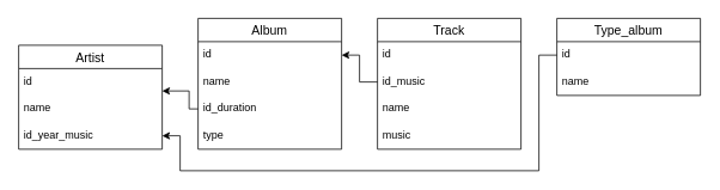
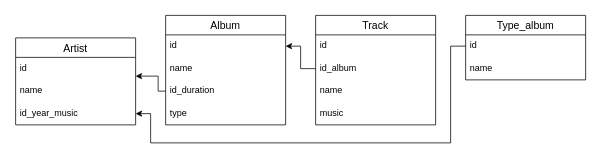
  <mxCell id="0" />
  <mxCell id="1" parent="0" />
  <mxCell id="2" value="Artist" style="swimlane;fontStyle=0;childLayout=stackLayout;horizontal=1;startSize=26;horizontalStack=0;resizeParent=1;resizeParentMax=0;resizeLast=0;collapsible=1;marginBottom=0;align=center;fontSize=14;" vertex="1" parent="1"><mxGeometry x="20" y="50" width="160" height="116" as="geometry" /></mxCell>
  <mxCell id="3" value="id" style="text;strokeColor=none;fillColor=none;spacingLeft=4;spacingRight=4;overflow=hidden;rotatable=0;points=[[0,0.5],[1,0.5]];portConstraint=eastwest;fontSize=12;" vertex="1" parent="2"><mxGeometry y="26" width="160" height="30" as="geometry" /></mxCell>
  <mxCell id="4" value="name" style="text;strokeColor=none;fillColor=none;spacingLeft=4;spacingRight=4;overflow=hidden;rotatable=0;points=[[0,0.5],[1,0.5]];portConstraint=eastwest;fontSize=12;" vertex="1" parent="2"><mxGeometry y="56" width="160" height="30" as="geometry" /></mxCell>
  <mxCell id="5" value="id_year_music" style="text;strokeColor=none;fillColor=none;spacingLeft=4;spacingRight=4;overflow=hidden;rotatable=0;points=[[0,0.5],[1,0.5]];portConstraint=eastwest;fontSize=12;" vertex="1" parent="2"><mxGeometry y="86" width="160" height="30" as="geometry" /></mxCell>
  <mxCell id="6" value="Album" style="swimlane;fontStyle=0;childLayout=stackLayout;horizontal=1;startSize=26;horizontalStack=0;resizeParent=1;resizeParentMax=0;resizeLast=0;collapsible=1;marginBottom=0;align=center;fontSize=14;" vertex="1" parent="1"><mxGeometry x="220" y="20" width="160" height="146" as="geometry" /></mxCell>
  <mxCell id="7" value="id" style="text;strokeColor=none;fillColor=none;spacingLeft=4;spacingRight=4;overflow=hidden;rotatable=0;points=[[0,0.5],[1,0.5]];portConstraint=eastwest;fontSize=12;" vertex="1" parent="6"><mxGeometry y="26" width="160" height="30" as="geometry" /></mxCell>
  <mxCell id="8" value="name" style="text;strokeColor=none;fillColor=none;spacingLeft=4;spacingRight=4;overflow=hidden;rotatable=0;points=[[0,0.5],[1,0.5]];portConstraint=eastwest;fontSize=12;" vertex="1" parent="6"><mxGeometry y="56" width="160" height="30" as="geometry" /></mxCell>
  <mxCell id="9" value="id_duration" style="text;strokeColor=none;fillColor=none;spacingLeft=4;spacingRight=4;overflow=hidden;rotatable=0;points=[[0,0.5],[1,0.5]];portConstraint=eastwest;fontSize=12;" vertex="1" parent="6"><mxGeometry y="86" width="160" height="30" as="geometry" /></mxCell>
  <mxCell id="10" value="type" style="text;strokeColor=none;fillColor=none;spacingLeft=4;spacingRight=4;overflow=hidden;rotatable=0;points=[[0,0.5],[1,0.5]];portConstraint=eastwest;fontSize=12;" vertex="1" parent="6"><mxGeometry y="116" width="160" height="30" as="geometry" /></mxCell>
  <mxCell id="11" value="Track" style="swimlane;fontStyle=0;childLayout=stackLayout;horizontal=1;startSize=26;horizontalStack=0;resizeParent=1;resizeParentMax=0;resizeLast=0;collapsible=1;marginBottom=0;align=center;fontSize=14;" vertex="1" parent="1"><mxGeometry x="420" y="20" width="160" height="146" as="geometry" /></mxCell>
  <mxCell id="12" value="id" style="text;strokeColor=none;fillColor=none;spacingLeft=4;spacingRight=4;overflow=hidden;rotatable=0;points=[[0,0.5],[1,0.5]];portConstraint=eastwest;fontSize=12;" vertex="1" parent="11"><mxGeometry y="26" width="160" height="30" as="geometry" /></mxCell>
- <mxCell id="13" value="id_music" style="text;strokeColor=none;fillColor=none;spacingLeft=4;spacingRight=4;overflow=hidden;rotatable=0;points=[[0,0.5],[1,0.5]];portConstraint=eastwest;fontSize=12;" vertex="1" parent="11"><mxGeometry y="56" width="160" height="30" as="geometry" /></mxCell>
+ <mxCell id="13" value="id_album" style="text;strokeColor=none;fillColor=none;spacingLeft=4;spacingRight=4;overflow=hidden;rotatable=0;points=[[0,0.5],[1,0.5]];portConstraint=eastwest;fontSize=12;" vertex="1" parent="11"><mxGeometry y="56" width="160" height="30" as="geometry" /></mxCell>
  <mxCell id="14" value="name" style="text;strokeColor=none;fillColor=none;spacingLeft=4;spacingRight=4;overflow=hidden;rotatable=0;points=[[0,0.5],[1,0.5]];portConstraint=eastwest;fontSize=12;" vertex="1" parent="11"><mxGeometry y="86" width="160" height="30" as="geometry" /></mxCell>
  <mxCell id="15" value="music" style="text;strokeColor=none;fillColor=none;spacingLeft=4;spacingRight=4;overflow=hidden;rotatable=0;points=[[0,0.5],[1,0.5]];portConstraint=eastwest;fontSize=12;" vertex="1" parent="11"><mxGeometry y="116" width="160" height="30" as="geometry" /></mxCell>
  <mxCell id="16" value="Type_album" style="swimlane;fontStyle=0;childLayout=stackLayout;horizontal=1;startSize=26;horizontalStack=0;resizeParent=1;resizeParentMax=0;resizeLast=0;collapsible=1;marginBottom=0;align=center;fontSize=14;" vertex="1" parent="1"><mxGeometry x="620" y="20" width="160" height="86" as="geometry" /></mxCell>
  <mxCell id="17" value="id" style="text;strokeColor=none;fillColor=none;spacingLeft=4;spacingRight=4;overflow=hidden;rotatable=0;points=[[0,0.5],[1,0.5]];portConstraint=eastwest;fontSize=12;" vertex="1" parent="16"><mxGeometry y="26" width="160" height="30" as="geometry" /></mxCell>
  <mxCell id="18" value="name" style="text;strokeColor=none;fillColor=none;spacingLeft=4;spacingRight=4;overflow=hidden;rotatable=0;points=[[0,0.5],[1,0.5]];portConstraint=eastwest;fontSize=12;" vertex="1" parent="16"><mxGeometry y="56" width="160" height="30" as="geometry" /></mxCell>
  <mxCell id="19" style="edgeStyle=orthogonalEdgeStyle;rounded=0;orthogonalLoop=1;jettySize=auto;html=1;exitX=0;exitY=0.5;exitDx=0;exitDy=0;" edge="1" parent="1" source="9" target="3"><mxGeometry relative="1" as="geometry"><Array as="points"><mxPoint x="210" y="121" /><mxPoint x="210" y="101" /></Array></mxGeometry></mxCell>
  <mxCell id="20" style="edgeStyle=orthogonalEdgeStyle;rounded=0;orthogonalLoop=1;jettySize=auto;html=1;exitX=0;exitY=0.5;exitDx=0;exitDy=0;entryX=1;entryY=0.5;entryDx=0;entryDy=0;" edge="1" parent="1" source="13" target="7"><mxGeometry relative="1" as="geometry" /></mxCell>
  <mxCell id="21" style="edgeStyle=orthogonalEdgeStyle;rounded=0;orthogonalLoop=1;jettySize=auto;html=1;exitX=0;exitY=0.5;exitDx=0;exitDy=0;entryX=1;entryY=0.5;entryDx=0;entryDy=0;" edge="1" parent="1" source="17" target="5"><mxGeometry relative="1" as="geometry"><mxPoint x="180" y="190" as="targetPoint" /><Array as="points"><mxPoint x="600" y="61" /><mxPoint x="600" y="190" /><mxPoint x="200" y="190" /><mxPoint x="200" y="151" /></Array></mxGeometry></mxCell>
